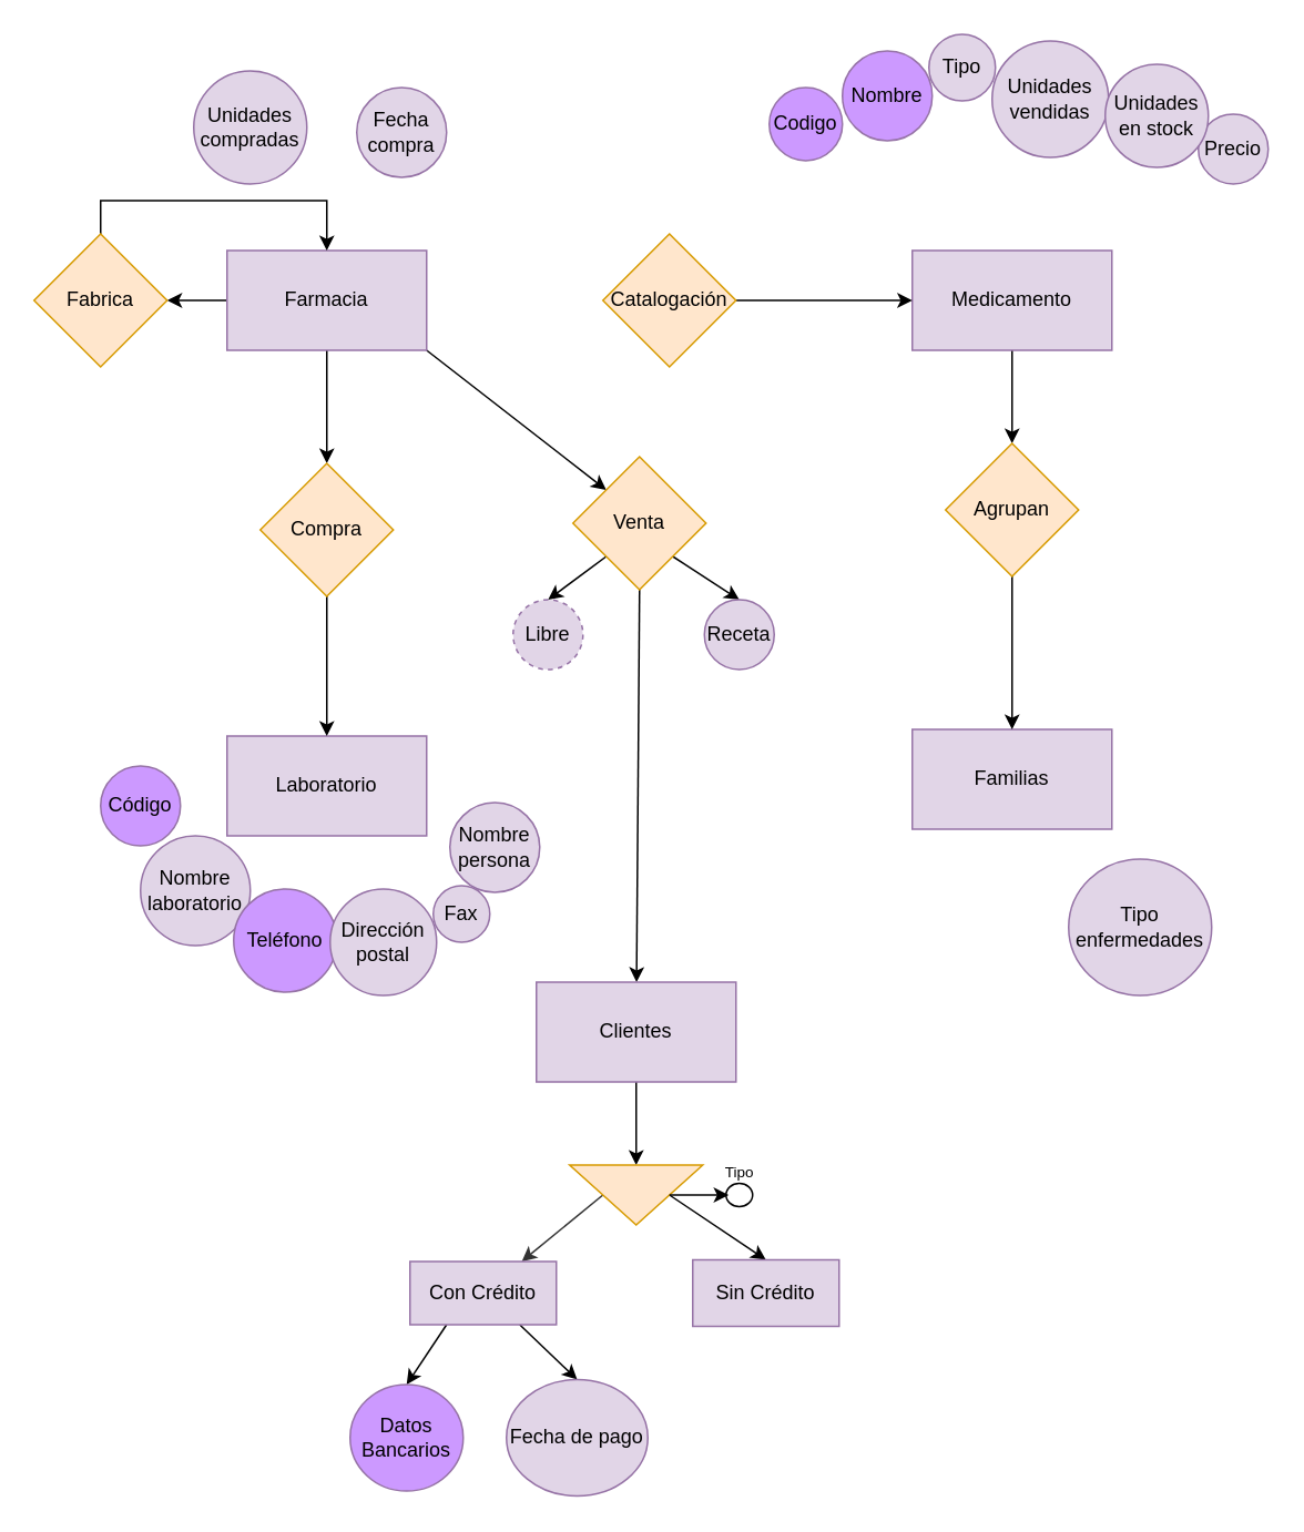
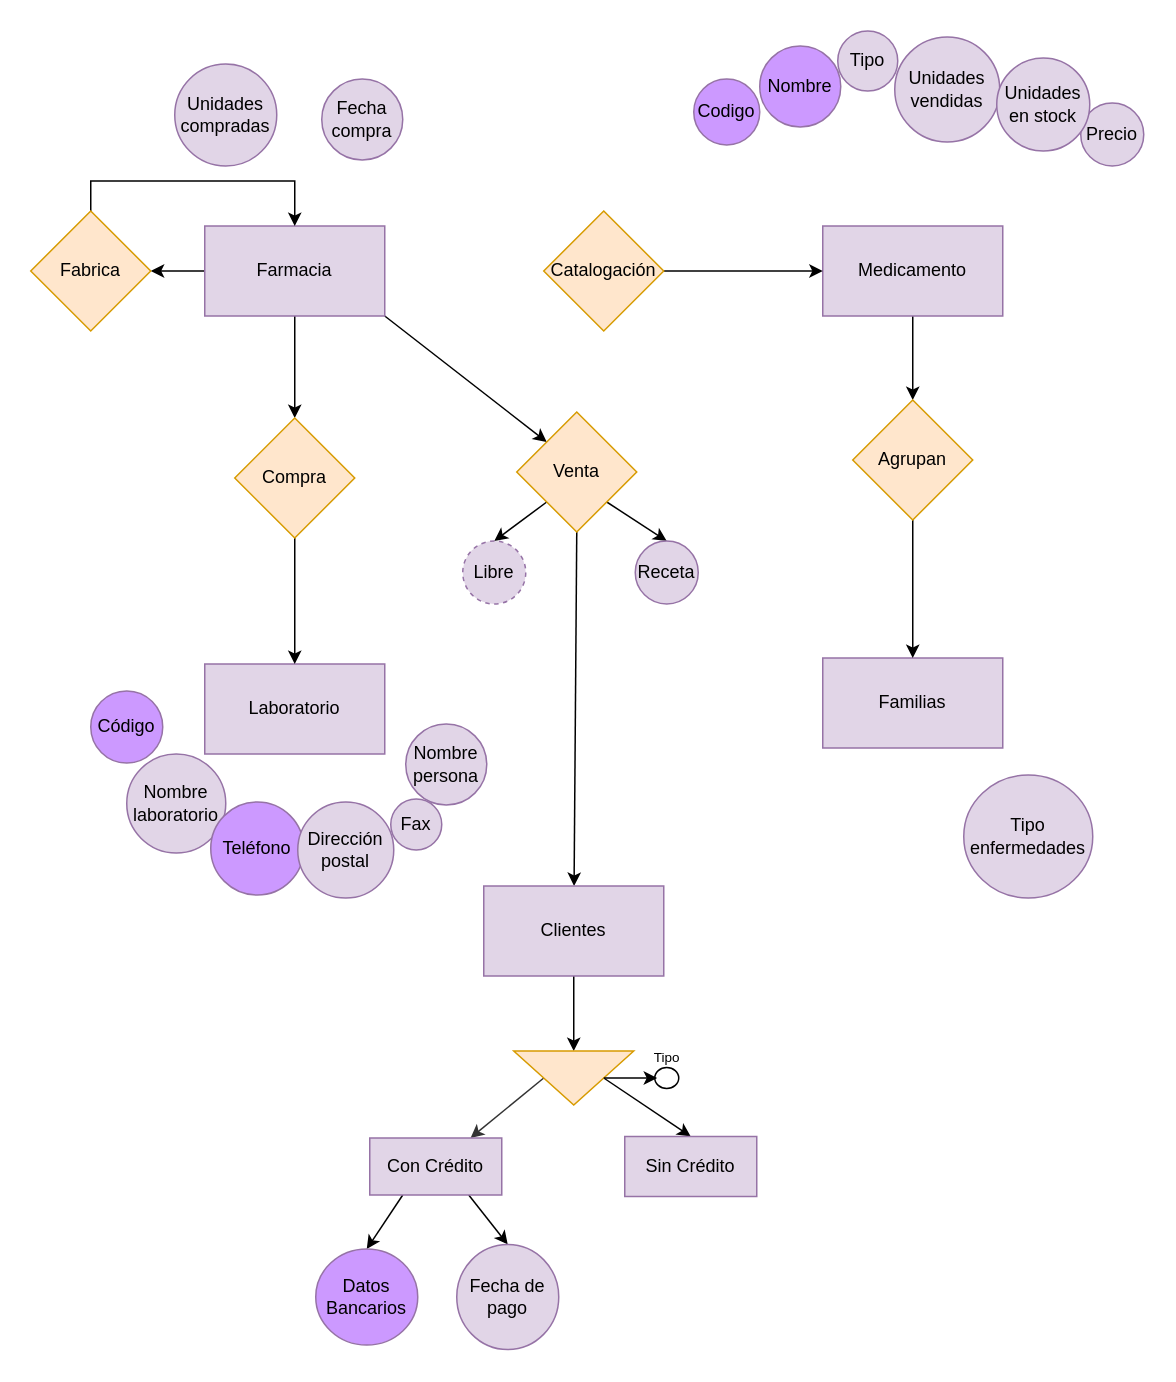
  <mxCell id="0" />
  <mxCell id="1" parent="0" />
  <mxCell id="2" style="edgeStyle=orthogonalEdgeStyle;rounded=0;orthogonalLoop=1;jettySize=auto;html=1;entryX=0.5;entryY=0;entryDx=0;entryDy=0;" parent="1" source="5" target="12" edge="1"><mxGeometry relative="1" as="geometry" /></mxCell>
  <mxCell id="3" style="edgeStyle=orthogonalEdgeStyle;rounded=0;orthogonalLoop=1;jettySize=auto;html=1;entryX=1;entryY=0.5;entryDx=0;entryDy=0;" parent="1" source="5" target="31" edge="1"><mxGeometry relative="1" as="geometry" /></mxCell>
  <mxCell id="4" style="rounded=0;orthogonalLoop=1;jettySize=auto;html=1;exitX=1;exitY=1;exitDx=0;exitDy=0;entryX=0;entryY=0;entryDx=0;entryDy=0;" parent="1" source="5" target="35" edge="1"><mxGeometry relative="1" as="geometry" /></mxCell>
  <mxCell id="5" value="Farmacia" style="rounded=0;whiteSpace=wrap;html=1;fillColor=#e1d5e7;strokeColor=#9673a6;" parent="1" vertex="1"><mxGeometry x="136" y="150" width="120" height="60" as="geometry" /></mxCell>
  <mxCell id="6" style="edgeStyle=orthogonalEdgeStyle;rounded=0;orthogonalLoop=1;jettySize=auto;html=1;exitX=0.5;exitY=1;exitDx=0;exitDy=0;" parent="1" source="7" target="27" edge="1"><mxGeometry relative="1" as="geometry" /></mxCell>
  <mxCell id="7" value="Medicamento" style="rounded=0;whiteSpace=wrap;html=1;fillColor=#e1d5e7;strokeColor=#9673a6;" parent="1" vertex="1"><mxGeometry x="548" y="150" width="120" height="60" as="geometry" /></mxCell>
  <mxCell id="8" value="Laboratorio" style="rounded=0;whiteSpace=wrap;html=1;fillColor=#e1d5e7;strokeColor=#9673a6;" parent="1" vertex="1"><mxGeometry x="136" y="442" width="120" height="60" as="geometry" /></mxCell>
  <mxCell id="9" style="edgeStyle=orthogonalEdgeStyle;rounded=0;orthogonalLoop=1;jettySize=auto;html=1;exitX=1;exitY=0.5;exitDx=0;exitDy=0;" parent="1" source="10" target="7" edge="1"><mxGeometry relative="1" as="geometry" /></mxCell>
  <mxCell id="10" value="Catalogación" style="rhombus;whiteSpace=wrap;html=1;fillColor=#ffe6cc;strokeColor=#d79b00;" parent="1" vertex="1"><mxGeometry x="362" y="140" width="80" height="80" as="geometry" /></mxCell>
  <mxCell id="11" style="edgeStyle=orthogonalEdgeStyle;rounded=0;orthogonalLoop=1;jettySize=auto;html=1;exitX=0.5;exitY=1;exitDx=0;exitDy=0;entryX=0.5;entryY=0;entryDx=0;entryDy=0;" parent="1" source="12" target="8" edge="1"><mxGeometry relative="1" as="geometry" /></mxCell>
  <mxCell id="12" value="Compra" style="rhombus;whiteSpace=wrap;html=1;fillColor=#ffe6cc;strokeColor=#d79b00;" parent="1" vertex="1"><mxGeometry x="156" y="278" width="80" height="80" as="geometry" /></mxCell>
  <mxCell id="13" value="Codigo" style="ellipse;whiteSpace=wrap;html=1;aspect=fixed;fillColor=#CC99FF;strokeColor=#9673a6;" parent="1" vertex="1"><mxGeometry x="462" y="52" width="44" height="44" as="geometry" /></mxCell>
  <mxCell id="14" value="Nombre" style="ellipse;whiteSpace=wrap;html=1;aspect=fixed;fillColor=#cc99ff;strokeColor=#9673a6;" parent="1" vertex="1"><mxGeometry x="506" y="30" width="54" height="54" as="geometry" /></mxCell>
  <mxCell id="15" value="&lt;div&gt;Tipo&lt;/div&gt;" style="ellipse;whiteSpace=wrap;html=1;aspect=fixed;fillColor=#e1d5e7;strokeColor=#9673a6;" parent="1" vertex="1"><mxGeometry x="558" y="20" width="40" height="40" as="geometry" /></mxCell>
  <mxCell id="16" value="Precio" style="ellipse;whiteSpace=wrap;html=1;aspect=fixed;fillColor=#e1d5e7;strokeColor=#9673a6;" parent="1" vertex="1"><mxGeometry x="720" y="68" width="42" height="42" as="geometry" /></mxCell>
  <mxCell id="17" value="&lt;div&gt;Unidades vendidas&lt;br&gt;&lt;/div&gt;" style="ellipse;whiteSpace=wrap;html=1;aspect=fixed;fillColor=#e1d5e7;strokeColor=#9673a6;" parent="1" vertex="1"><mxGeometry x="596" y="24" width="70" height="70" as="geometry" /></mxCell>
  <mxCell id="18" value="Unidades en stock" style="ellipse;whiteSpace=wrap;html=1;aspect=fixed;fillColor=#e1d5e7;strokeColor=#9673a6;" parent="1" vertex="1"><mxGeometry x="664" y="38" width="62" height="62" as="geometry" /></mxCell>
  <mxCell id="19" value="Código" style="ellipse;whiteSpace=wrap;html=1;aspect=fixed;fillColor=#cc99ff;strokeColor=#9673a6;" parent="1" vertex="1"><mxGeometry x="60" y="460" width="48" height="48" as="geometry" /></mxCell>
  <mxCell id="20" value="Nombre laboratorio" style="ellipse;whiteSpace=wrap;html=1;aspect=fixed;fillColor=#e1d5e7;strokeColor=#9673a6;" parent="1" vertex="1"><mxGeometry x="84" y="502" width="66" height="66" as="geometry" /></mxCell>
  <mxCell id="21" value="Teléfono" style="ellipse;whiteSpace=wrap;html=1;aspect=fixed;fillColor=#cc99ff;strokeColor=#9673a6;" parent="1" vertex="1"><mxGeometry x="140" y="534" width="62" height="62" as="geometry" /></mxCell>
  <mxCell id="22" value="Dirección postal" style="ellipse;whiteSpace=wrap;html=1;aspect=fixed;fillColor=#e1d5e7;strokeColor=#9673a6;" parent="1" vertex="1"><mxGeometry x="198" y="534" width="64" height="64" as="geometry" /></mxCell>
  <mxCell id="23" value="Fax" style="ellipse;whiteSpace=wrap;html=1;aspect=fixed;fillColor=#e1d5e7;strokeColor=#9673a6;" parent="1" vertex="1"><mxGeometry x="260" y="532" width="34" height="34" as="geometry" /></mxCell>
  <mxCell id="24" value="Nombre persona" style="ellipse;whiteSpace=wrap;html=1;aspect=fixed;fillColor=#e1d5e7;strokeColor=#9673a6;" parent="1" vertex="1"><mxGeometry x="270" y="482" width="54" height="54" as="geometry" /></mxCell>
  <mxCell id="25" value="Familias" style="rounded=0;whiteSpace=wrap;html=1;fillColor=#e1d5e7;strokeColor=#9673a6;" parent="1" vertex="1"><mxGeometry x="548" y="438" width="120" height="60" as="geometry" /></mxCell>
  <mxCell id="26" style="edgeStyle=orthogonalEdgeStyle;rounded=0;orthogonalLoop=1;jettySize=auto;html=1;exitX=0.5;exitY=1;exitDx=0;exitDy=0;entryX=0.5;entryY=0;entryDx=0;entryDy=0;" parent="1" source="27" target="25" edge="1"><mxGeometry relative="1" as="geometry" /></mxCell>
  <mxCell id="27" value="Agrupan" style="rhombus;whiteSpace=wrap;html=1;fillColor=#ffe6cc;strokeColor=#d79b00;" parent="1" vertex="1"><mxGeometry x="568" y="266" width="80" height="80" as="geometry" /></mxCell>
  <mxCell id="28" value="Unidades compradas" style="ellipse;whiteSpace=wrap;html=1;aspect=fixed;fillColor=#e1d5e7;strokeColor=#9673a6;" parent="1" vertex="1"><mxGeometry x="116" y="42" width="68" height="68" as="geometry" /></mxCell>
  <mxCell id="29" value="Fecha compra" style="ellipse;whiteSpace=wrap;html=1;aspect=fixed;fillColor=#e1d5e7;strokeColor=#9673a6;" parent="1" vertex="1"><mxGeometry x="214" y="52" width="54" height="54" as="geometry" /></mxCell>
  <mxCell id="30" style="edgeStyle=orthogonalEdgeStyle;rounded=0;orthogonalLoop=1;jettySize=auto;html=1;exitX=0.5;exitY=0;exitDx=0;exitDy=0;entryX=0.5;entryY=0;entryDx=0;entryDy=0;" parent="1" source="31" target="5" edge="1"><mxGeometry relative="1" as="geometry" /></mxCell>
  <mxCell id="31" value="Fabrica" style="rhombus;whiteSpace=wrap;fillColor=#ffe6cc;strokeColor=#d79b00;html=1;" parent="1" vertex="1"><mxGeometry x="20" y="140" width="80" height="80" as="geometry" /></mxCell>
  <mxCell id="32" style="rounded=0;orthogonalLoop=1;jettySize=auto;html=1;exitX=0;exitY=1;exitDx=0;exitDy=0;entryX=0.5;entryY=0;entryDx=0;entryDy=0;" parent="1" source="35" target="36" edge="1"><mxGeometry relative="1" as="geometry" /></mxCell>
  <mxCell id="33" style="rounded=0;orthogonalLoop=1;jettySize=auto;html=1;exitX=1;exitY=1;exitDx=0;exitDy=0;entryX=0.5;entryY=0;entryDx=0;entryDy=0;" parent="1" source="35" target="37" edge="1"><mxGeometry relative="1" as="geometry"><mxPoint x="874" y="238" as="targetPoint" /></mxGeometry></mxCell>
  <mxCell id="34" style="rounded=0;orthogonalLoop=1;jettySize=auto;html=1;exitX=0.5;exitY=1;exitDx=0;exitDy=0;" parent="1" source="35" target="39" edge="1"><mxGeometry relative="1" as="geometry" /></mxCell>
  <mxCell id="35" value="Venta" style="rhombus;whiteSpace=wrap;html=1;fillColor=#ffe6cc;strokeColor=#d79b00;" parent="1" vertex="1"><mxGeometry x="344" y="274" width="80" height="80" as="geometry" /></mxCell>
  <mxCell id="36" value="Libre" style="ellipse;whiteSpace=wrap;html=1;aspect=fixed;fillColor=#e1d5e7;strokeColor=#9673a6;dashed=1;" parent="1" vertex="1"><mxGeometry x="308" y="360" width="42" height="42" as="geometry" /></mxCell>
  <mxCell id="37" value="Receta" style="ellipse;whiteSpace=wrap;html=1;aspect=fixed;fillColor=#e1d5e7;strokeColor=#9673a6;" parent="1" vertex="1"><mxGeometry x="423" y="360" width="42" height="42" as="geometry" /></mxCell>
  <mxCell id="38" style="edgeStyle=orthogonalEdgeStyle;rounded=0;orthogonalLoop=1;jettySize=auto;html=1;entryX=0;entryY=0.5;entryDx=0;entryDy=0;" parent="1" source="39" target="42" edge="1"><mxGeometry relative="1" as="geometry" /></mxCell>
  <mxCell id="39" value="Clientes" style="rounded=0;whiteSpace=wrap;html=1;fillColor=#e1d5e7;strokeColor=#9673a6;" parent="1" vertex="1"><mxGeometry x="322" y="590" width="120" height="60" as="geometry" /></mxCell>
  <mxCell id="40" value="" style="rounded=0;orthogonalLoop=1;jettySize=auto;html=1;fillColor=#e1d5e7;strokeColor=#333333;exitX=0.5;exitY=1;exitDx=0;exitDy=0;" parent="1" source="42" target="45" edge="1"><mxGeometry relative="1" as="geometry" /></mxCell>
  <mxCell id="41" style="rounded=0;orthogonalLoop=1;jettySize=auto;html=1;exitX=0.5;exitY=0;exitDx=0;exitDy=0;entryX=0.5;entryY=0;entryDx=0;entryDy=0;" parent="1" source="42" target="46" edge="1"><mxGeometry relative="1" as="geometry" /></mxCell>
  <mxCell id="42" value="" style="triangle;whiteSpace=wrap;html=1;rotation=90;fillColor=#ffe6cc;strokeColor=#d79b00;" parent="1" vertex="1"><mxGeometry x="364" y="678" width="36" height="80" as="geometry" /></mxCell>
  <mxCell id="43" style="rounded=0;orthogonalLoop=1;jettySize=auto;html=1;exitX=0.25;exitY=1;exitDx=0;exitDy=0;entryX=0.5;entryY=0;entryDx=0;entryDy=0;" parent="1" source="45" target="50" edge="1"><mxGeometry relative="1" as="geometry" /></mxCell>
  <mxCell id="44" style="rounded=0;orthogonalLoop=1;jettySize=auto;html=1;exitX=0.75;exitY=1;exitDx=0;exitDy=0;entryX=0.5;entryY=0;entryDx=0;entryDy=0;" parent="1" source="45" target="51" edge="1"><mxGeometry relative="1" as="geometry" /></mxCell>
  <mxCell id="45" value="Con Crédito" style="whiteSpace=wrap;html=1;fillColor=#e1d5e7;strokeColor=#9673a6;" parent="1" vertex="1"><mxGeometry x="246" y="758" width="88" height="38" as="geometry" /></mxCell>
  <mxCell id="46" value="Sin Crédito" style="whiteSpace=wrap;html=1;fillColor=#e1d5e7;strokeColor=#9673a6;" parent="1" vertex="1"><mxGeometry x="416" y="757" width="88" height="40" as="geometry" /></mxCell>
  <mxCell id="47" value="" style="ellipse;whiteSpace=wrap;html=1;" parent="1" vertex="1"><mxGeometry x="436" y="711" width="16" height="14" as="geometry" /></mxCell>
  <mxCell id="48" style="edgeStyle=orthogonalEdgeStyle;rounded=0;orthogonalLoop=1;jettySize=auto;html=1;exitX=0.5;exitY=0;exitDx=0;exitDy=0;entryX=0.103;entryY=0.539;entryDx=0;entryDy=0;entryPerimeter=0;" parent="1" source="42" target="47" edge="1"><mxGeometry relative="1" as="geometry" /></mxCell>
  <mxCell id="49" value="&lt;font style=&quot;font-size: 9px;&quot;&gt;Tipo&lt;/font&gt;" style="text;html=1;align=center;verticalAlign=middle;resizable=0;points=[];autosize=1;strokeColor=none;fillColor=none;" parent="1" vertex="1"><mxGeometry x="426" y="690" width="36" height="28" as="geometry" /></mxCell>
  <mxCell id="50" value="Datos Bancarios" style="ellipse;whiteSpace=wrap;html=1;fillColor=#cc99ff;strokeColor=#9673a6;" parent="1" vertex="1"><mxGeometry x="210" y="832" width="68" height="64" as="geometry" /></mxCell>
- <mxCell id="51" value="Fecha de pago" style="ellipse;whiteSpace=wrap;html=1;fillColor=#e1d5e7;strokeColor=#9673a6;" parent="1" vertex="1"><mxGeometry x="304" y="829" width="85" height="70" as="geometry" /></mxCell>
+ <mxCell id="51" value="Fecha de pago" style="ellipse;whiteSpace=wrap;html=1;fillColor=#e1d5e7;strokeColor=#9673a6;" parent="1" vertex="1"><mxGeometry x="304" y="829" width="68" height="70" as="geometry" /></mxCell>
  <mxCell id="52" value="Tipo enfermedades" style="ellipse;whiteSpace=wrap;html=1;fillColor=#e1d5e7;strokeColor=#9673a6;" vertex="1" parent="1"><mxGeometry x="642" y="516" width="86" height="82" as="geometry" /></mxCell>
